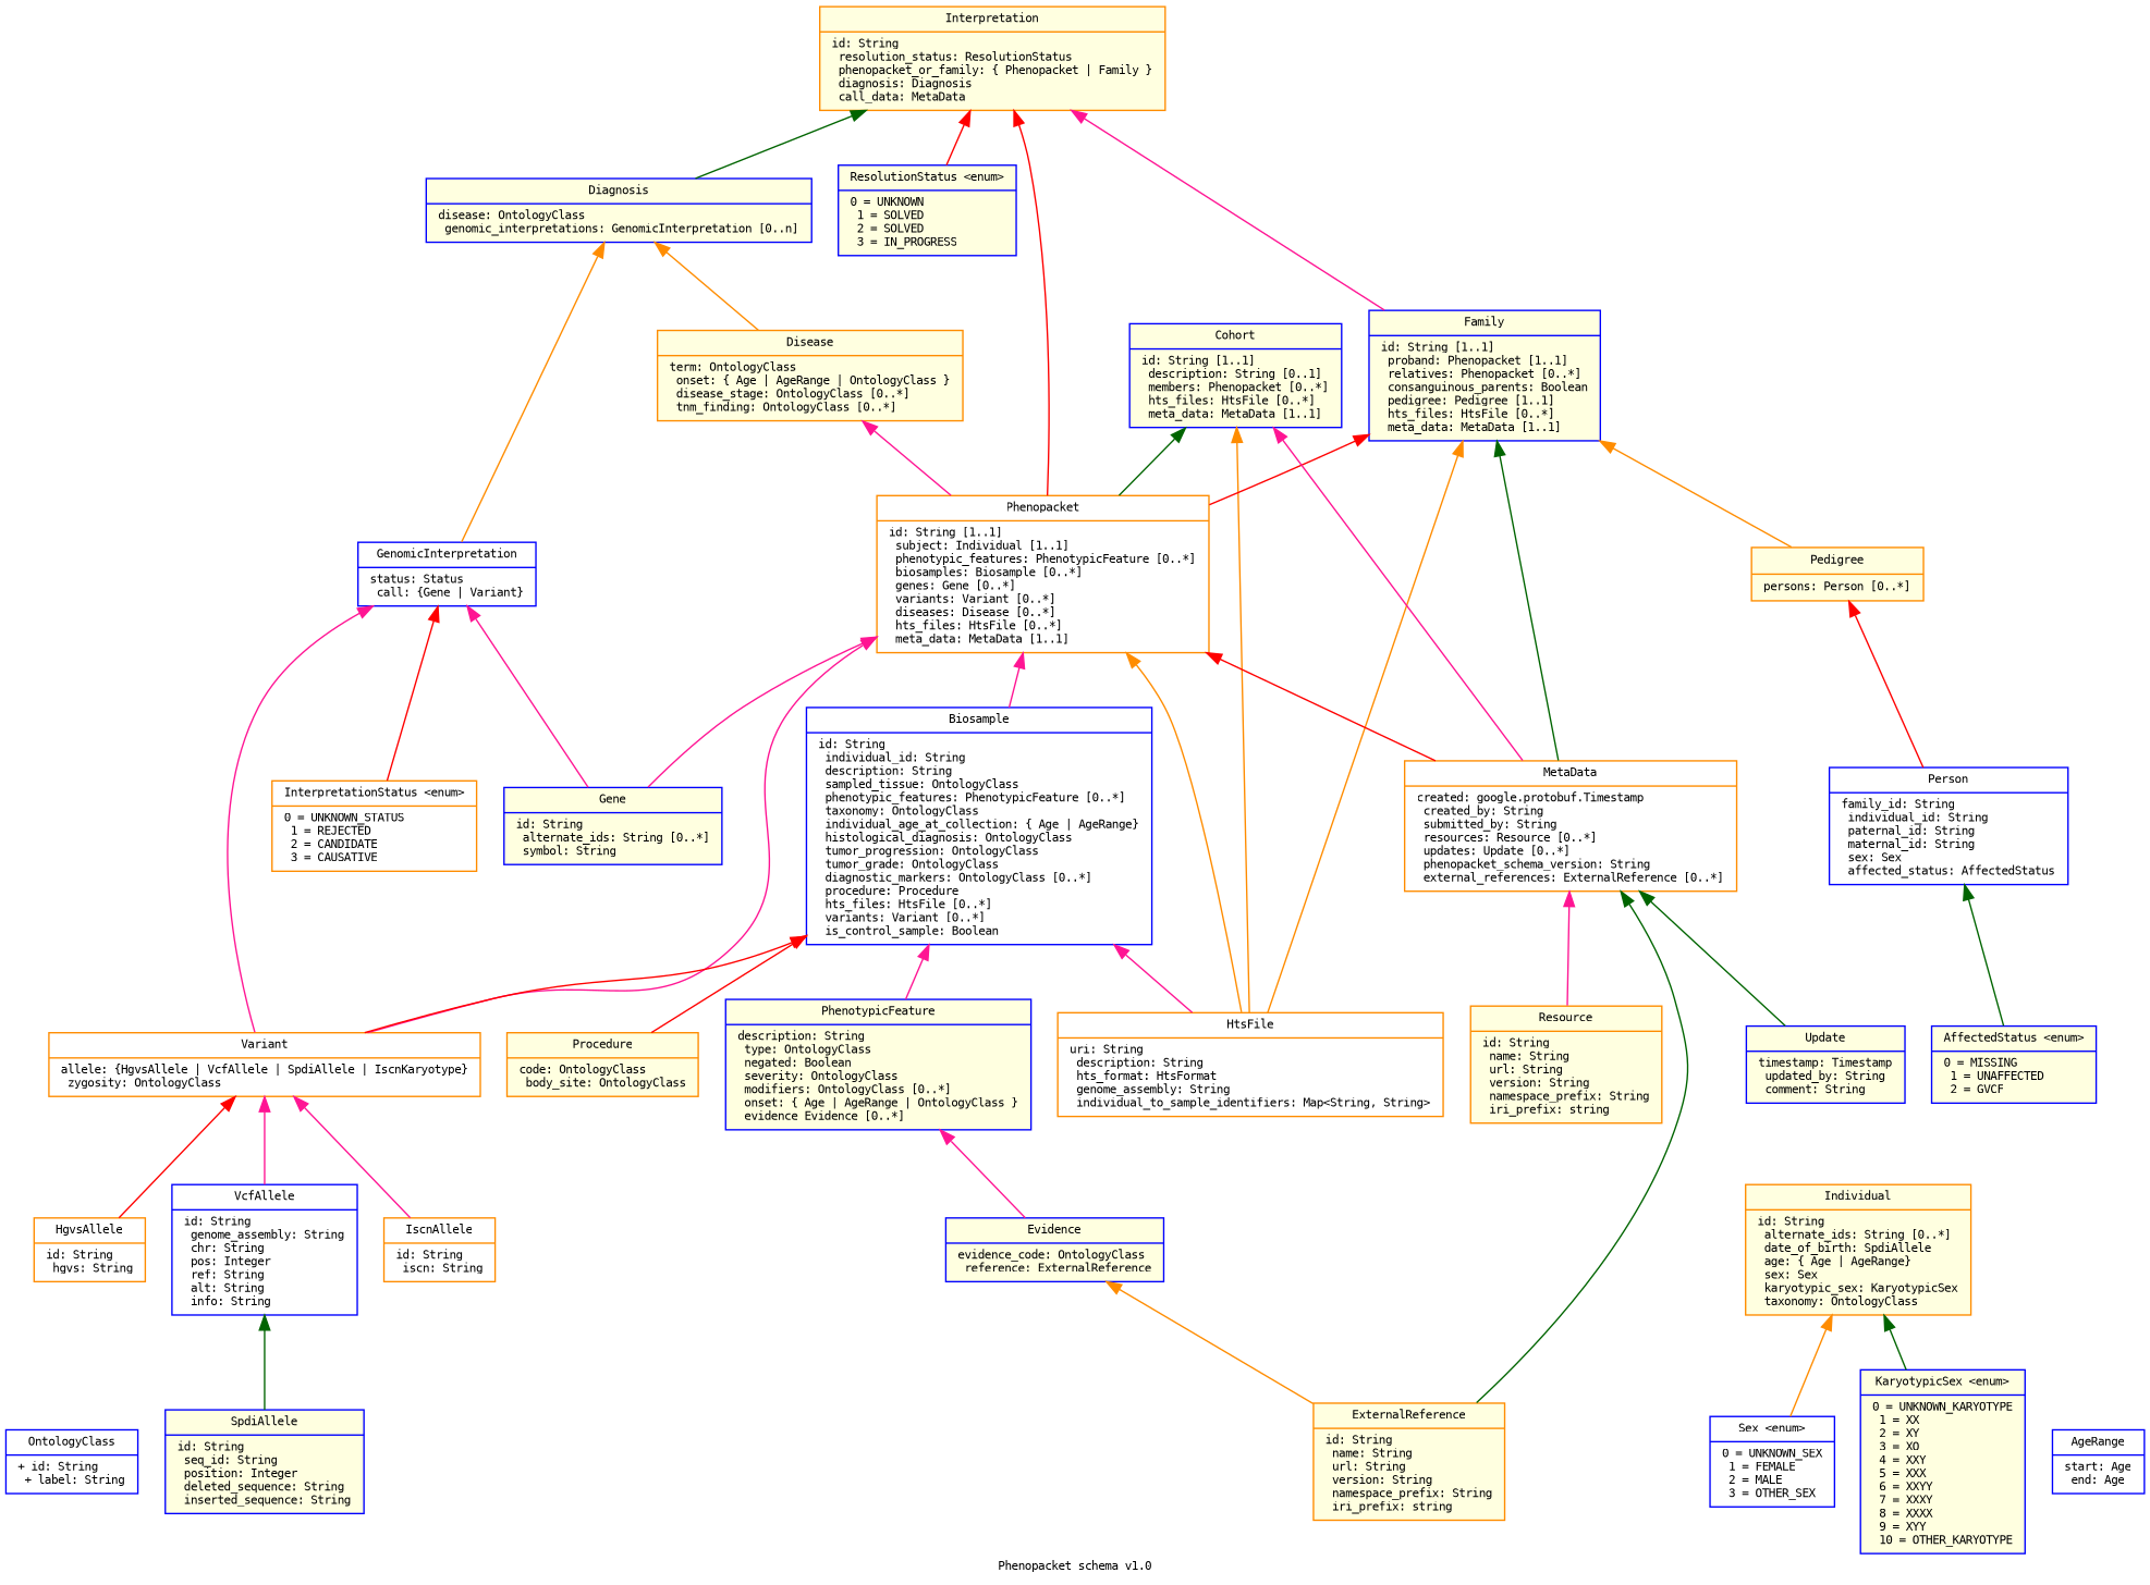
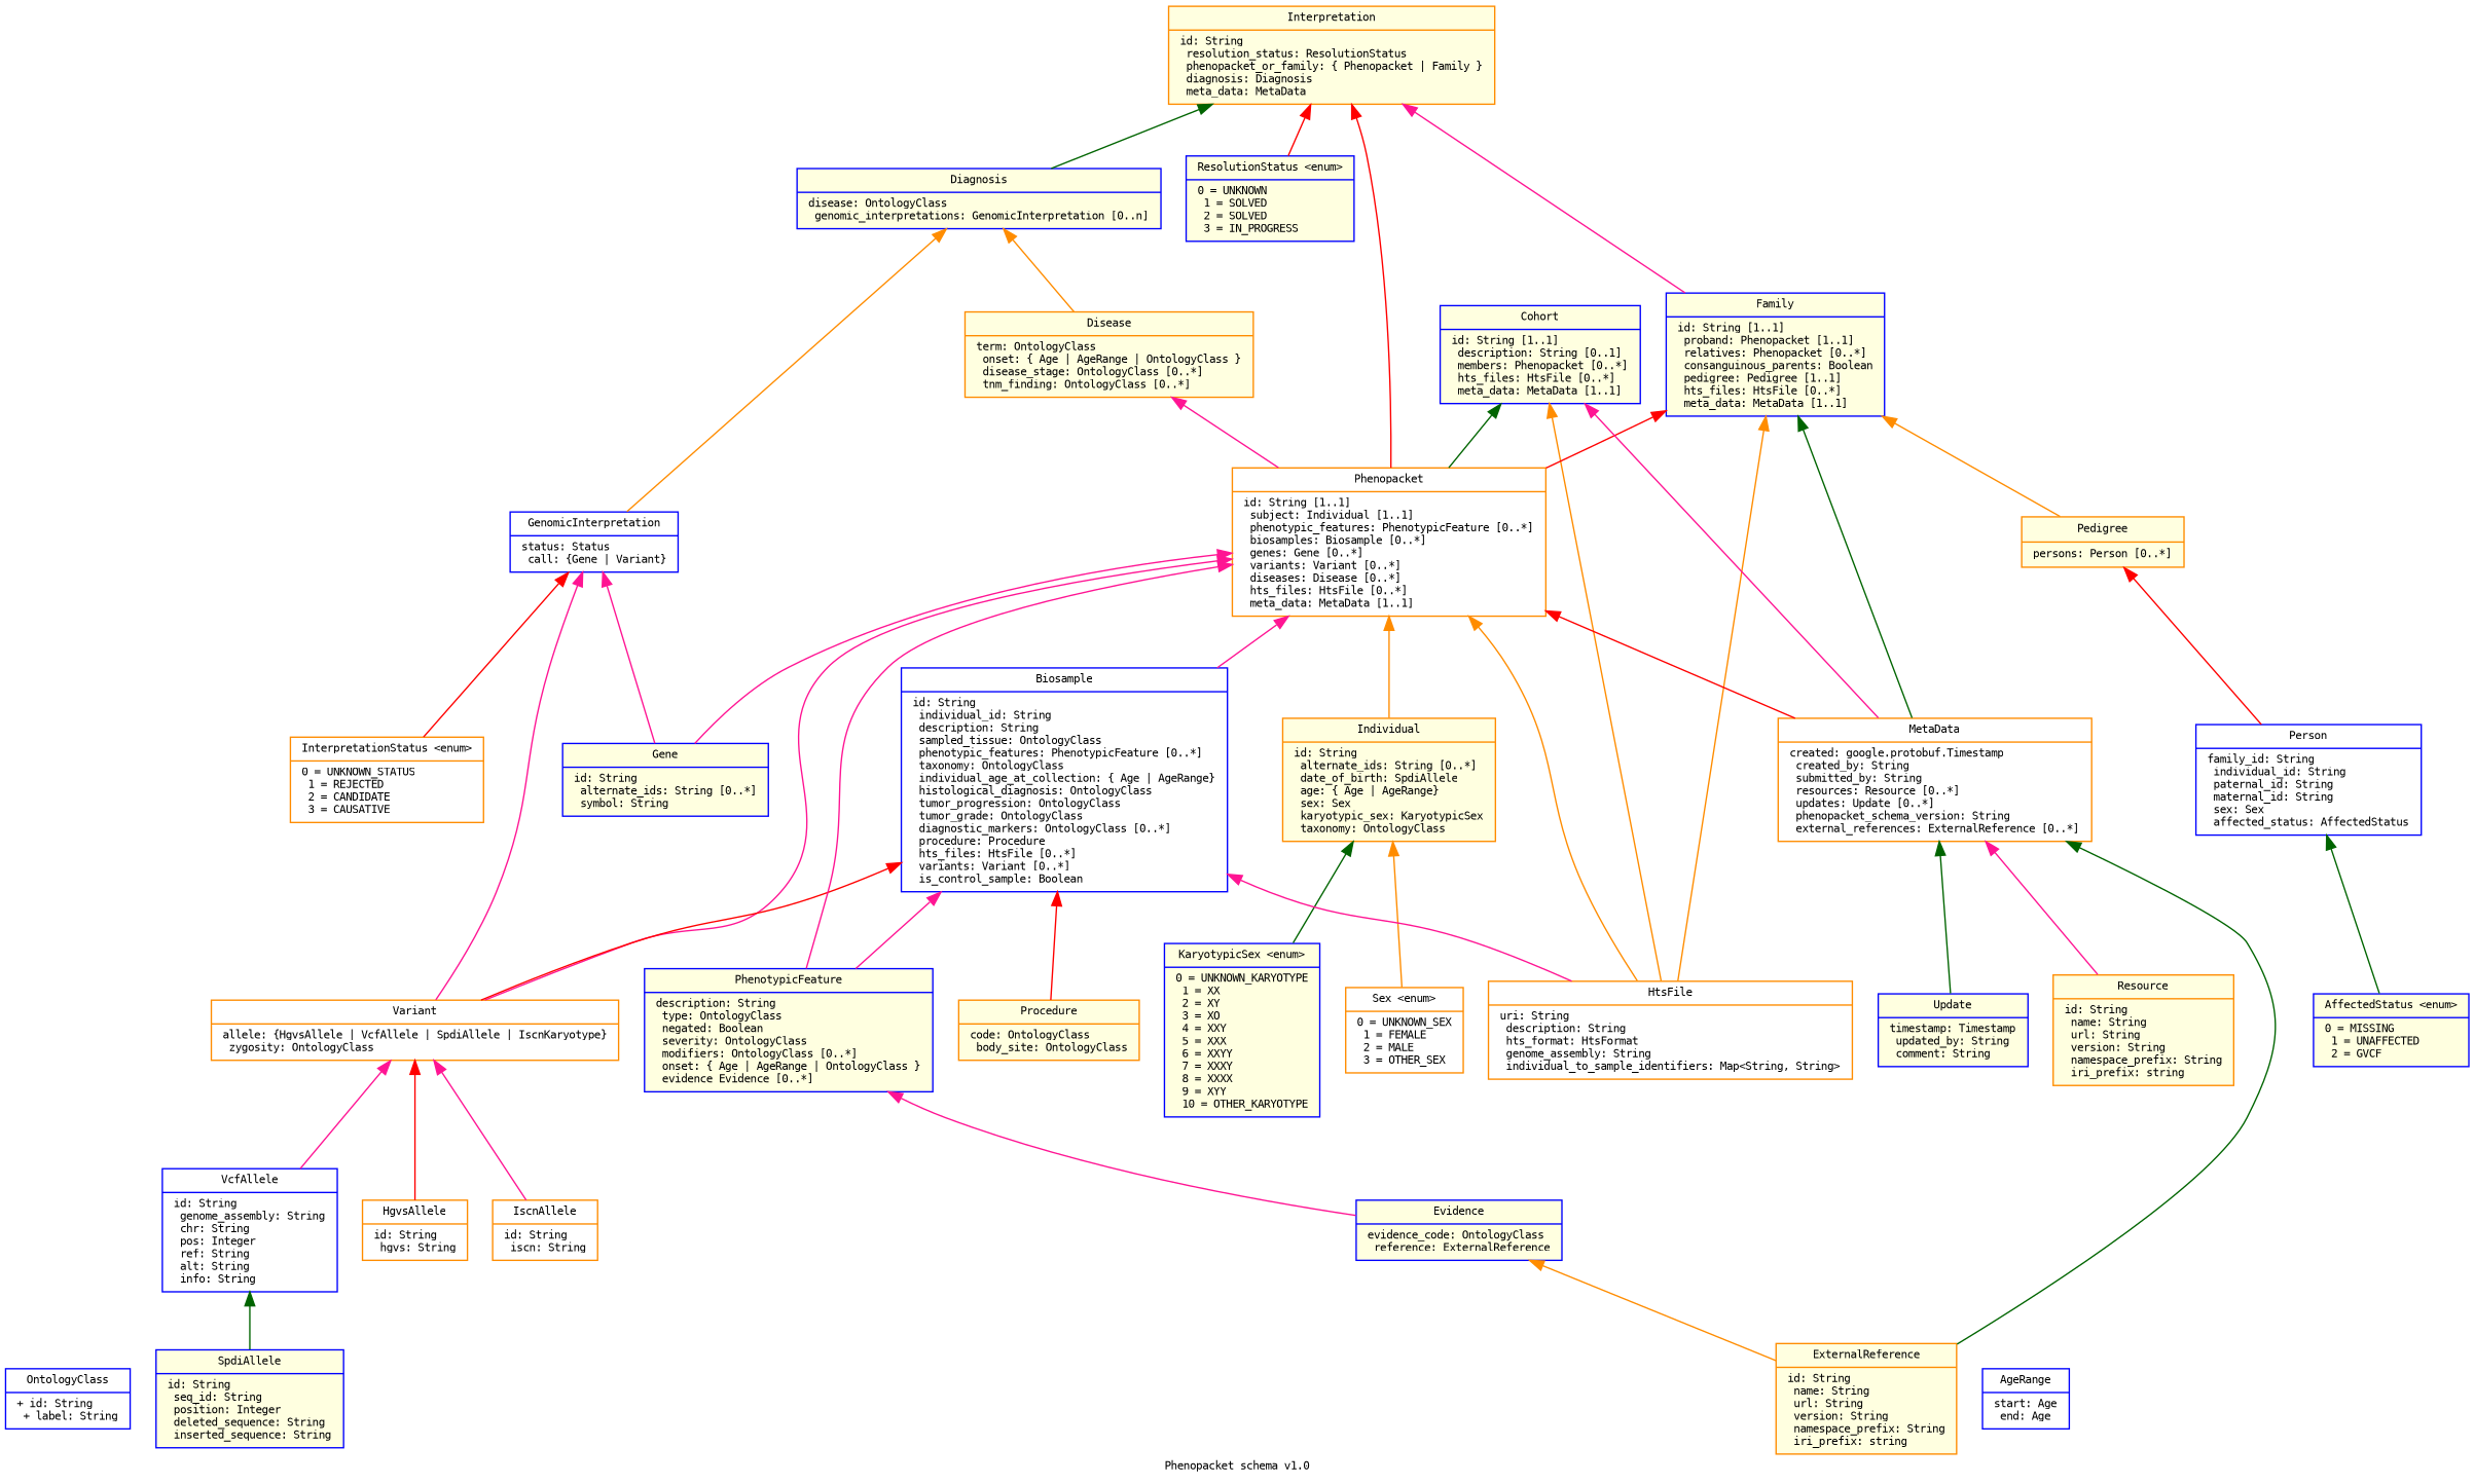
  digraph {
    fontname="DejaVu Sans Mono"
    fontsize=8
    label="Phenopacket schema v1.0"
    rankdir=BT
    splines=true
    node [color=blue fillcolor=lightyellow fontname="DejaVu Sans Mono" fontsize=8 shape=record style=filled]
    edge [color=deeppink fontname="DejaVu Sans Mono" fontsize=8]
    n1 [fillcolor=white label="{OntologyClass | + id: String\l + label: String\l}"]
    n2 [color=darkorange label="{ExternalReference| id: String\l name: String\l url: String\l version: String\l namespace_prefix: String\l iri_prefix: string\l}"]
    n3 [label="{Evidence| evidence_code: OntologyClass\l reference: ExternalReference\l}"]
-   n4 [fillcolor=white label="{Sex \<enum\>| 0 = UNKNOWN_SEX\l 1 = FEMALE\l 2 = MALE\l 3 = OTHER_SEX\l}"]
+   n4 [color=darkorange fillcolor=white label="{Sex \<enum\>| 0 = UNKNOWN_SEX\l 1 = FEMALE\l 2 = MALE\l 3 = OTHER_SEX\l}"]
    n5 [label="{KaryotypicSex \<enum\>| 0 = UNKNOWN_KARYOTYPE\l 1 = XX\l 2 = XY\l 3 = XO\l 4 = XXY\l 5 = XXX\l 6 = XXYY\l 7 = XXXY\l 8 = XXXX\l 9 = XYY\l 10 = OTHER_KARYOTYPE\l}"]
    n6 [color=darkorange label="{Procedure| code: OntologyClass\l body_site: OntologyClass\l}"]
    n7 [fillcolor=white label="{AgeRange| start: Age\l end: Age\l}"]
    n8 [color=darkorange fillcolor=white label="{HtsFile| uri: String\l description: String\l hts_format: HtsFormat\l genome_assembly: String\l individual_to_sample_identifiers: Map\<String, String\>\l}"]
    n9 [color=darkorange fillcolor=white label="{Variant| allele: \{\HgvsAllele \| VcfAllele \| SpdiAllele \| IscnKaryotype\}\l zygosity: OntologyClass\l}"]
    n10 [label="{Gene| id: String\l alternate_ids: String [0..*]\l symbol: String\l}"]
    n11 [color=darkorange fillcolor=white label="{HgvsAllele| id: String\l hgvs: String\l}"]
    n12 [fillcolor=white label="{VcfAllele| id: String\l genome_assembly: String\l chr: String\l pos: Integer\l ref: String\l alt: String\l info: String\l}"]
    n13 [label="{SpdiAllele| id: String\l seq_id: String\l position: Integer\l deleted_sequence: String\l inserted_sequence: String\l}"]
    n14 [color=darkorange fillcolor=white label="{IscnAllele| id: String\l iscn: String\l}"]
    n15 [fillcolor=white label="{GenomicInterpretation| status: Status\l call: \{Gene \| Variant\}\l}"]
    n16 [color=darkorange label="{Disease| term: OntologyClass\l onset: \{ Age \| AgeRange \| OntologyClass \}\l disease_stage: OntologyClass [0..*]\l tnm_finding: OntologyClass [0..*]\l}"]
    n17 [label="{Diagnosis| disease: OntologyClass\l genomic_interpretations: GenomicInterpretation [0..n]\l}"]
-   n18 [color=darkorange label="{Interpretation| id: String\l resolution_status: ResolutionStatus\l  phenopacket_or_family: \{ Phenopacket \| Family \}\l diagnosis: Diagnosis\l call_data: MetaData\l}"]
+   n18 [color=darkorange label="{Interpretation| id: String\l resolution_status: ResolutionStatus\l  phenopacket_or_family: \{ Phenopacket \| Family \}\l diagnosis: Diagnosis\l meta_data: MetaData\l}"]
    n19 [label="{ResolutionStatus \<enum\>| 0 = UNKNOWN\l 1 = SOLVED\l  2 = SOLVED\l 3 = IN_PROGRESS\l}"]
    n20 [color=darkorange fillcolor=white label="{InterpretationStatus \<enum\>| 0 = UNKNOWN_STATUS\l 1 =        REJECTED\l 2 = CANDIDATE\l 3 = CAUSATIVE\l}"]
    n21 [color=darkorange fillcolor=white label="{Phenopacket| id: String [1..1]\l subject: Individual [1..1]\l phenotypic_features: PhenotypicFeature [0..*]\l biosamples: Biosample [0..*]\l genes: Gene [0..*]\l variants: Variant [0..*]\l diseases: Disease [0..*]\l hts_files: HtsFile [0..*]\l meta_data: MetaData [1..1]\l}"]
    n22 [label="{Family| id: String [1..1]\l proband: Phenopacket [1..1]\l relatives: Phenopacket [0..*]\l consanguinous_parents: Boolean\l pedigree: Pedigree [1..1]\l hts_files: HtsFile [0..*]\l meta_data: MetaData [1..1]\l}"]
    n23 [fillcolor=white label="{Person| family_id: String\l individual_id: String\l paternal_id: String\l maternal_id: String\l sex: Sex\l affected_status: AffectedStatus\l}"]
    n24 [color=darkorange label="{Pedigree| persons: Person [0..*]\l}"]
    n25 [label="{AffectedStatus \<enum\>| 0 = MISSING\l 1 = UNAFFECTED\l 2 = GVCF\l}"]
    n26 [color=darkorange fillcolor=white label="{MetaData| created: google.protobuf.Timestamp\l created_by: String\l submitted_by: String\l resources: Resource [0..*]\l updates: Update [0..*]\l phenopacket_schema_version: String\l external_references: ExternalReference [0..*]\l}"]
    n27 [fillcolor=white label="{Biosample| id: String\l individual_id: String\l description: String\l sampled_tissue: OntologyClass\l phenotypic_features: PhenotypicFeature [0..*]\l taxonomy: OntologyClass\l individual_age_at_collection: \{ Age \| AgeRange\}\l histological_diagnosis: OntologyClass\l tumor_progression: OntologyClass\l tumor_grade: OntologyClass\l diagnostic_markers: OntologyClass [0..*]\l procedure: Procedure\l hts_files: HtsFile [0..*]\l variants: Variant [0..*]\l is_control_sample: Boolean\l}"]
    n28 [label="{PhenotypicFeature| description: String\l type: OntologyClass\l negated: Boolean\l severity: OntologyClass\l modifiers: OntologyClass [0..*]\l onset: \{ Age \| AgeRange \| OntologyClass \}\l evidence Evidence [0..*]\l}"]
    n29 [label="{Cohort| id: String [1..1]\l description: String [0..1]\l members: Phenopacket [0..*]\l hts_files: HtsFile [0..*]\l meta_data: MetaData [1..1]\l}"]
    n30 [color=darkorange label="{Individual| id: String\l alternate_ids: String [0..*]\l date_of_birth: SpdiAllele\l age: \{ Age \| AgeRange\}\l sex: Sex\l karyotypic_sex: KaryotypicSex\l taxonomy: OntologyClass\l}"]
    n31 [color=darkorange label="{Resource| id: String\l name: String\l url: String\l version: String\l namespace_prefix: String\l iri_prefix: string\l}"]
    n32 [label="{Update| timestamp: Timestamp\l updated_by: String\l comment: String\l}"]
    subgraph sub_1 {
      n1
      n2
      n3
      n4
      n5
      n6
      n7
    }
    subgraph sub_2 {
      n8
      n9
      n10
      n11
      n12
      n13
      n14
    }
    subgraph sub_3 {
      n9
      n10
      n15
      n16
      n17
      n18
      n19
      n20
      n21
      n22
    }
    subgraph sub_4 {
      n4
      n23
      n24
      n25
    }
    subgraph sub_5 {
      n2
      n3
      n8
      n9
      n10
      n16
      n21
      n22
      n24
      n26
      n27
      n28
      n29
      n30
      n31
      n32
    }
    n2 -> n3 [color=darkorange]
    n2 -> n26 [color=darkgreen]
    n3 -> n28
    n4 -> n30 [color=darkorange]
    n5 -> n30 [color=darkgreen]
    n6 -> n27 [color=red]
    n8 -> n21 [color=darkorange]
    n8 -> n22 [color=darkorange]
    n8 -> n27
    n8 -> n29 [color=darkorange]
    n9 -> n15
    n9 -> n21
    n9 -> n27 [color=red]
    n10 -> n15
    n10 -> n21
    n11 -> n9 [color=red]
    n12 -> n9
    n13 -> n12 [color=darkgreen]
    n14 -> n9
    n15 -> n17 [color=darkorange]
    n16 -> n17 [color=darkorange]
    n17 -> n18 [color=darkgreen]
    n19 -> n18 [color=red]
    n20 -> n15 [color=red]
    n21 -> n16
    n21 -> n18 [color=red]
    n21 -> n22 [color=red]
    n21 -> n29 [color=darkgreen]
    n22 -> n18
    n23 -> n24 [color=red]
    n24 -> n22 [color=darkorange]
    n25 -> n23 [color=darkgreen]
    n26 -> n21 [color=red]
    n26 -> n22 [color=darkgreen]
    n26 -> n29
    n27 -> n21
+   n28 -> n21
    n28 -> n27
+   n30 -> n21 [color=darkorange]
    n31 -> n26
    n32 -> n26 [color=darkgreen]
  }
